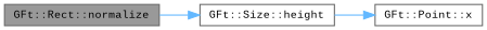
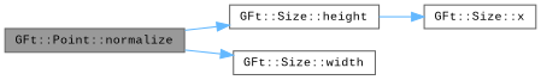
  digraph {
    fontname="Liberation Mono"
    rankdir=LR
    node [color=grey40 fillcolor=white fontname="Liberation Mono" fontsize=10 shape=box style=filled]
    edge [color=steelblue1 fontname="Liberation Mono" fontsize=10 labelfontname=Helvetica labelfontsize=10 style=solid]
-   n1 [color=gray40 fillcolor=grey60 fontcolor=black height=0.2 label="GFt::Rect::normalize" width=0.4]
+   n1 [color=gray40 fillcolor=grey60 fontcolor=black height=0.2 label="GFt::Point::normalize" width=0.4]
    n2 [height=0.2 label="GFt::Size::height" width=0.4]
-   n4 [height=0.2 label="GFt::Point::x" width=0.4]
+   n3 [height=0.2 label="GFt::Size::width" width=0.4]
+   n4 [height=0.2 label="GFt::Size::x" width=0.4]
    n1 -> n2
+   n1 -> n3
    n2 -> n4
  }
